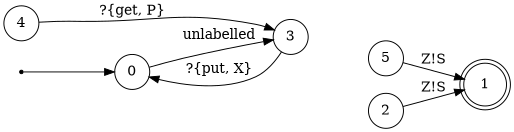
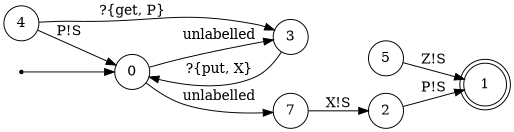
  digraph {
    rankdir=LR
    node [shape=circle]
    1 [shape=doublecircle]
    START [shape=point]
    0
    3
+   7
    5
    n7 [label=2]
    4
    START -> 0
    0 -> 3 [label=unlabelled]
+   0 -> 7 [label=unlabelled]
    3 -> 0 [label="?{put, X}"]
+   7 -> n7 [label="X!S"]
    5 -> 1 [label="Z!S"]
-   n7 -> 1 [label="Z!S"]
+   n7 -> 1 [label="P!S"]
+   4 -> 0 [label="P!S"]
    4 -> 3 [label="?{get, P}"]
  }
